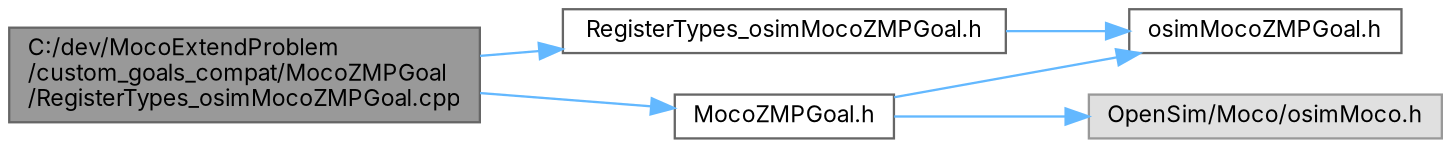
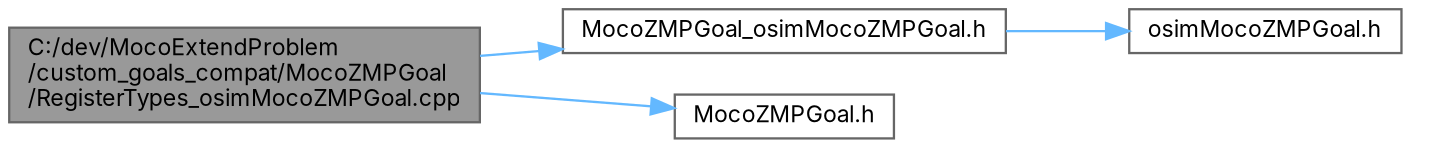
  digraph {
    fontname=Inter
    rankdir=LR
    node [color=grey40 fillcolor=white fontname=Inter fontsize=10 shape=box style=filled]
    edge [color=steelblue1 fontname=Inter fontsize=10 labelfontname=Helvetica labelfontsize=10 style=solid]
    n1 [color=gray40 fillcolor=grey60 fontcolor=black height=0.2 label="C:/dev/MocoExtendProblem\l/custom_goals_compat/MocoZMPGoal\l/RegisterTypes_osimMocoZMPGoal.cpp" width=0.4]
-   n2 [height=0.2 label="RegisterTypes_osimMocoZMPGoal.h" width=0.4]
+   n2 [height=0.2 label="MocoZMPGoal_osimMocoZMPGoal.h" width=0.4]
    n3 [height=0.2 label="MocoZMPGoal.h" width=0.4]
    n4 [height=0.2 label="osimMocoZMPGoal.h" width=0.4]
-   n5 [color=grey60 fillcolor="#E0E0E0" height=0.2 label="OpenSim/Moco/osimMoco.h" width=0.4]
    n1 -> n2
    n1 -> n3
    n2 -> n4
-   n3 -> n4
-   n3 -> n5
  }
